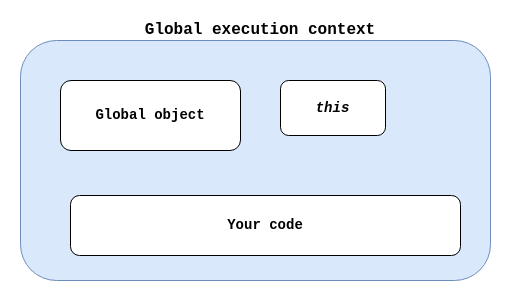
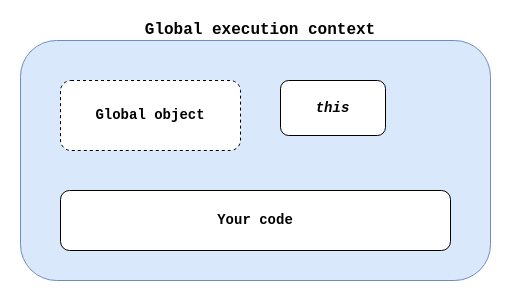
  <mxCell id="0" />
  <mxCell id="1" parent="0" />
  <mxCell id="2" value="" style="rounded=1;whiteSpace=wrap;html=1;fillColor=#dae8fc;fontFamily=Courier New;fontStyle=1;fontSize=14;strokeColor=#6c8ebf;" vertex="1" parent="1"><mxGeometry x="20" y="40" width="470" height="240" as="geometry" /></mxCell>
- <mxCell id="3" value="Global object" style="rounded=1;whiteSpace=wrap;html=1;fontFamily=Courier New;fontStyle=1;fontSize=14;" vertex="1" parent="1"><mxGeometry x="60" y="80" width="180" height="70" as="geometry" /></mxCell>
+ <mxCell id="3" value="Global object" style="rounded=1;whiteSpace=wrap;html=1;fontFamily=Courier New;fontStyle=1;fontSize=14;dashed=1;" vertex="1" parent="1"><mxGeometry x="60" y="80" width="180" height="70" as="geometry" /></mxCell>
  <mxCell id="4" value="this" style="rounded=1;whiteSpace=wrap;html=1;fontStyle=3;fontFamily=Courier New;fontSize=14;" vertex="1" parent="1"><mxGeometry x="280" y="80" width="105" height="55" as="geometry" /></mxCell>
- <mxCell id="5" value="Your code" style="rounded=1;whiteSpace=wrap;html=1;fontFamily=Courier New;fontStyle=1;fontSize=14;" vertex="1" parent="1"><mxGeometry x="70" y="195" width="390" height="60" as="geometry" /></mxCell>
+ <mxCell id="5" value="Your code" style="rounded=1;whiteSpace=wrap;html=1;fontFamily=Courier New;fontStyle=1;fontSize=14;" vertex="1" parent="1"><mxGeometry x="60" y="190" width="390" height="60" as="geometry" /></mxCell>
  <mxCell id="6" value="Global execution context" style="text;html=1;strokeColor=none;fillColor=none;align=center;verticalAlign=middle;whiteSpace=wrap;rounded=0;fontFamily=Courier New;fontSize=16;fontStyle=1" vertex="1" parent="1"><mxGeometry x="30" y="20" width="460" height="20" as="geometry" /></mxCell>
